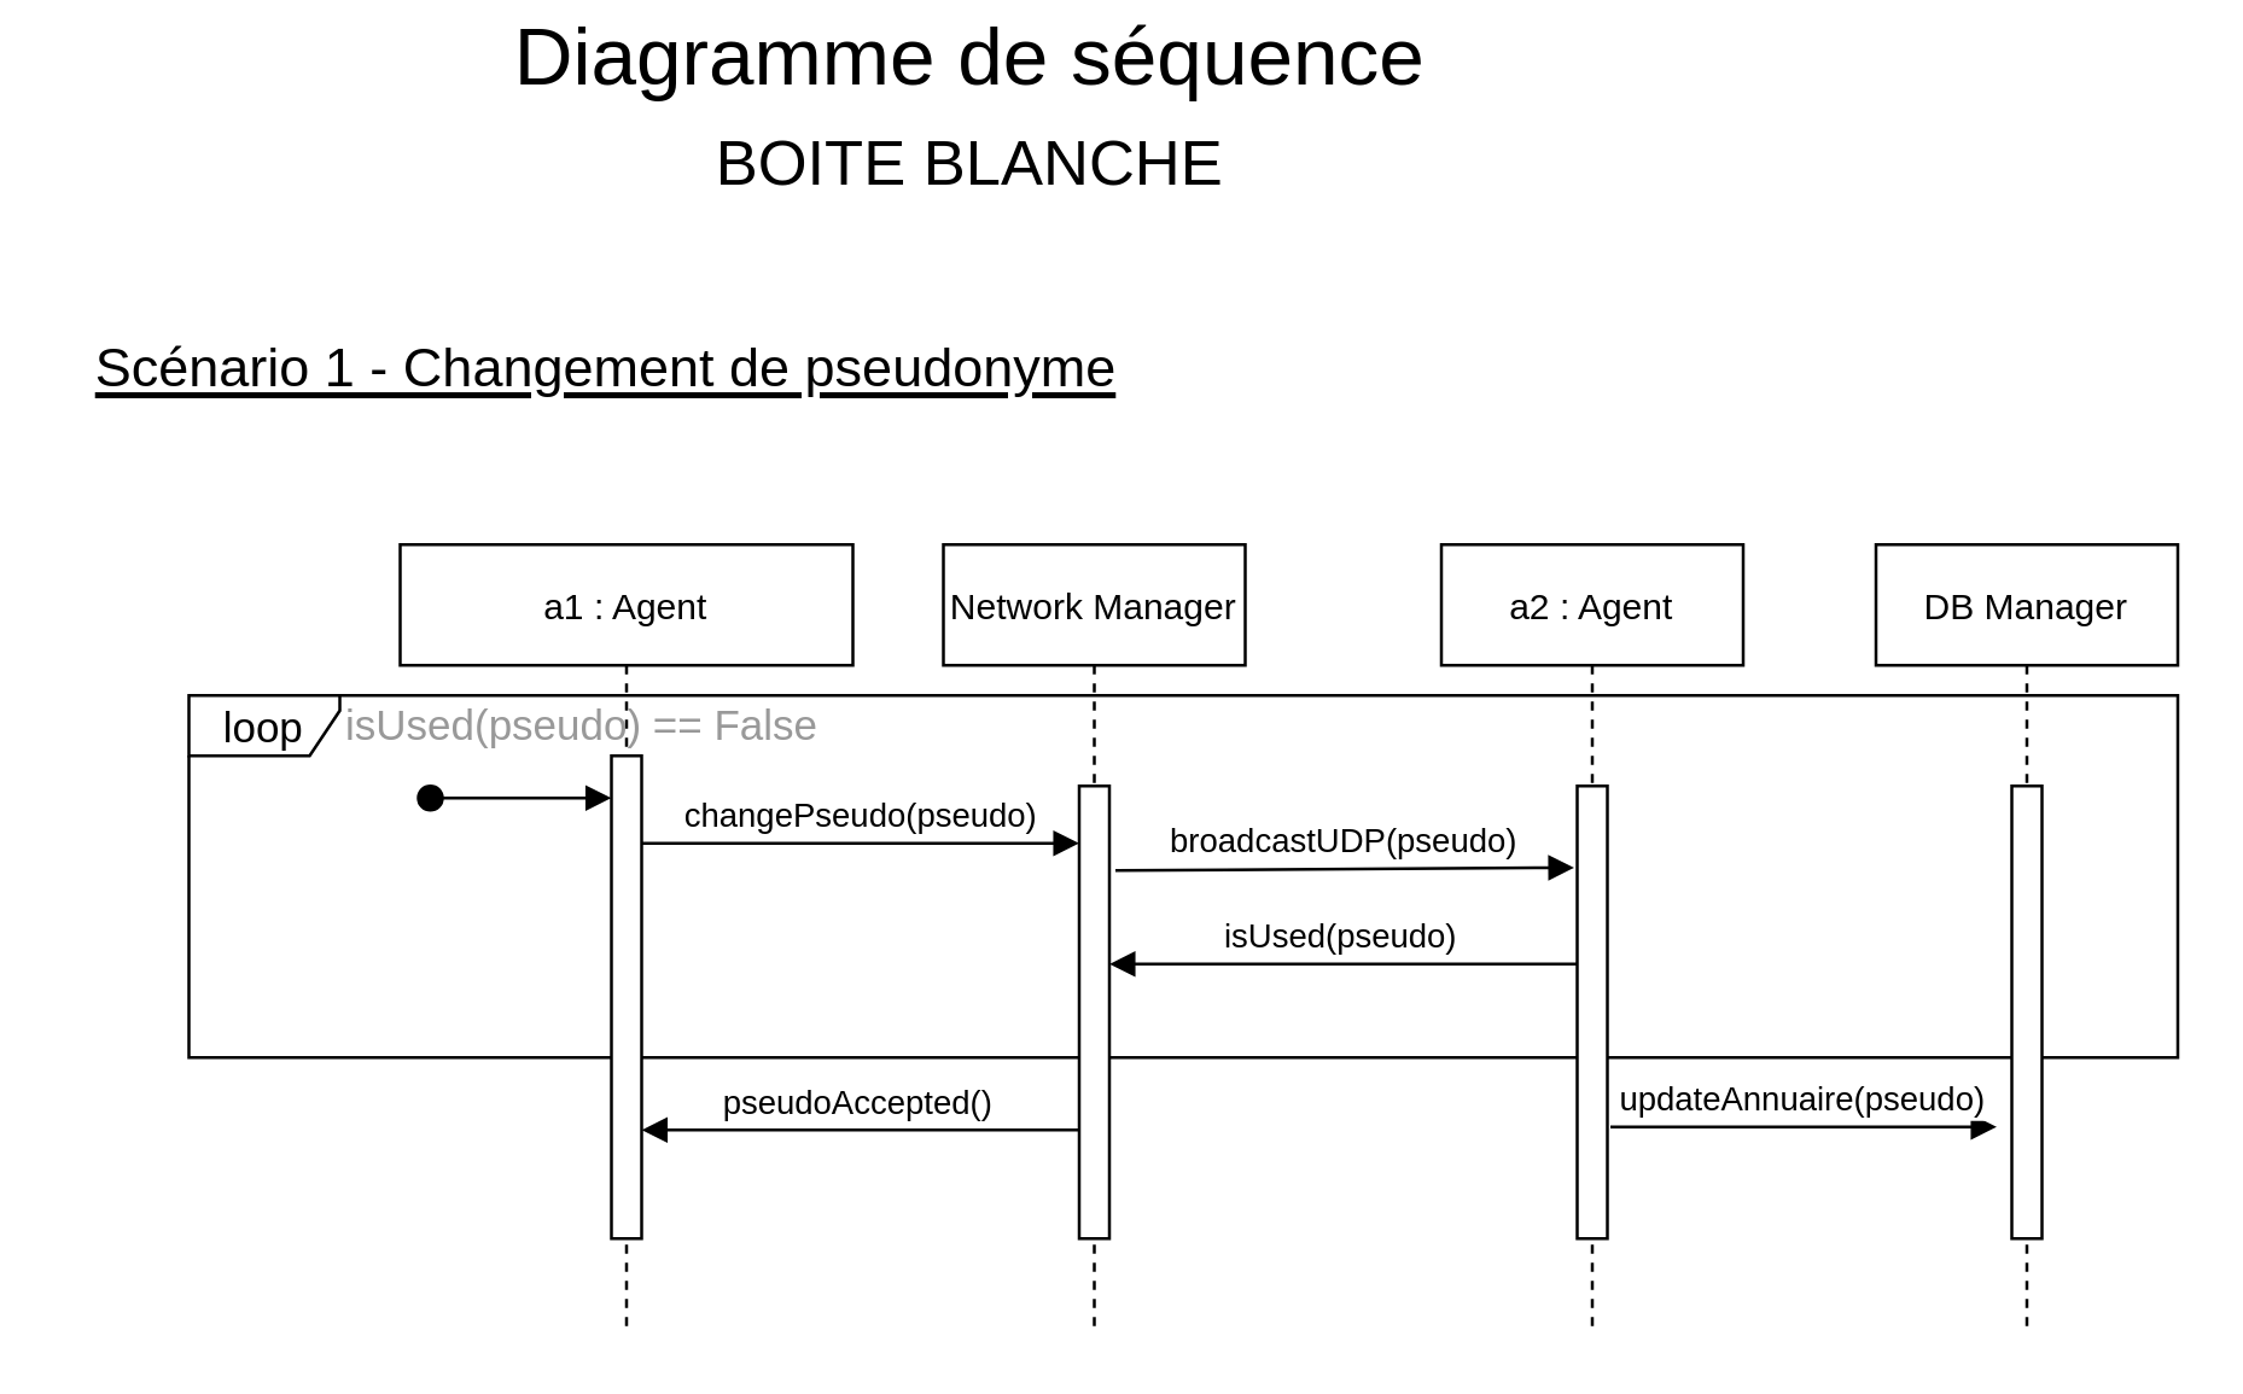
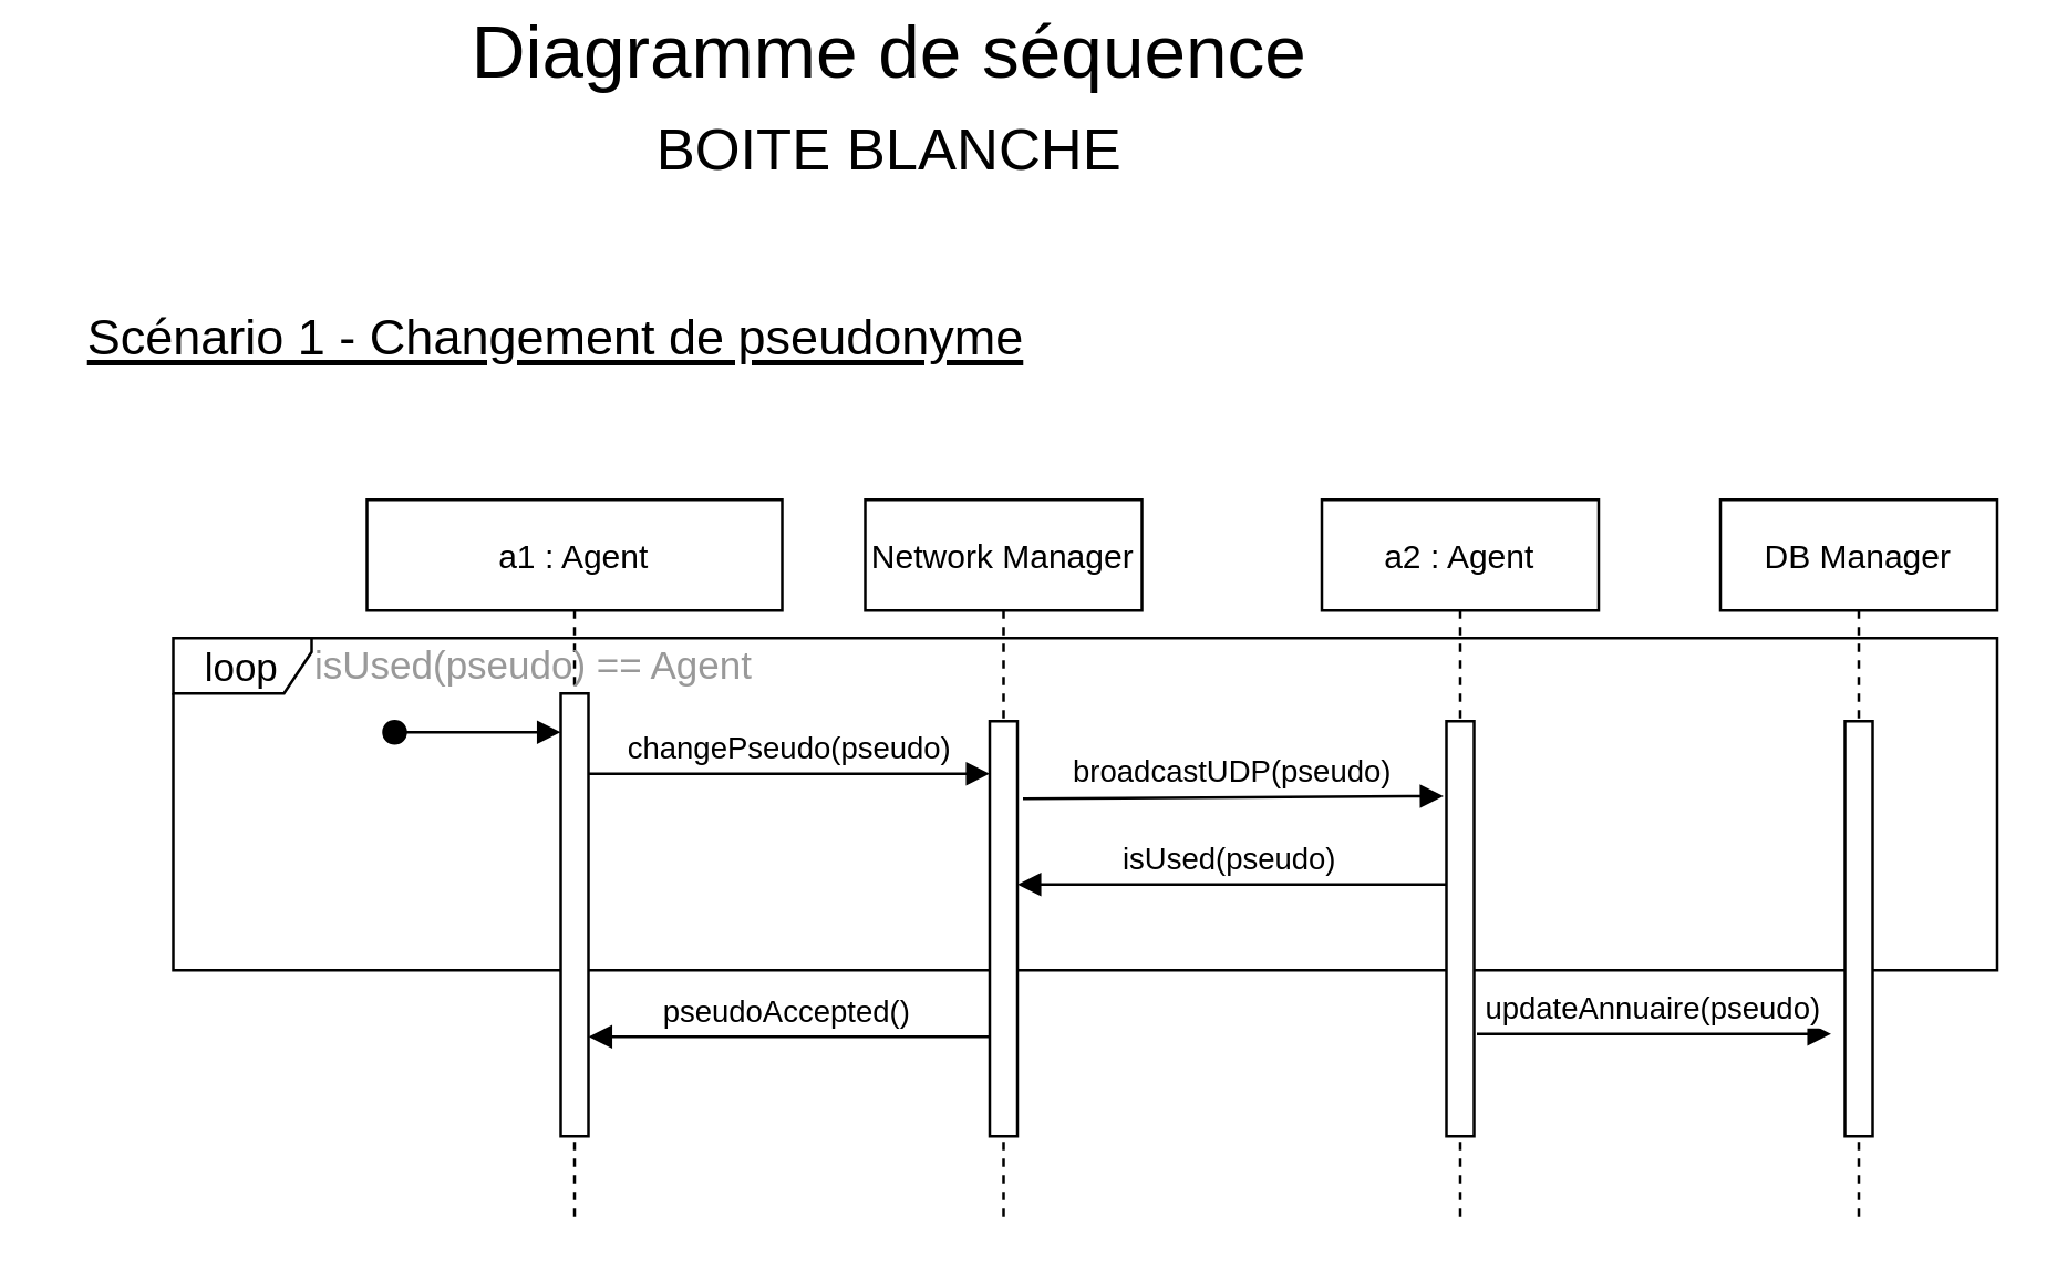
  <mxCell id="0" />
  <mxCell id="1" parent="0" />
  <mxCell id="2" value="&lt;font style=&quot;font-size: 14px;&quot;&gt;loop&lt;/font&gt;" style="shape=umlFrame;whiteSpace=wrap;html=1;fontSize=18;fillColor=none;width=50;height=20;" vertex="1" parent="1"><mxGeometry x="62" y="230" width="659" height="120" as="geometry" /></mxCell>
  <mxCell id="3" value="a1 : Agent" style="shape=umlLifeline;perimeter=lifelinePerimeter;container=1;collapsible=0;recursiveResize=0;rounded=0;shadow=0;strokeWidth=1;" vertex="1" parent="1"><mxGeometry x="132" y="180" width="150" height="260" as="geometry" /></mxCell>
  <mxCell id="4" value="" style="points=[];perimeter=orthogonalPerimeter;rounded=0;shadow=0;strokeWidth=1;" vertex="1" parent="3"><mxGeometry x="70" y="70" width="10" height="160" as="geometry" /></mxCell>
  <mxCell id="5" value="" style="verticalAlign=bottom;startArrow=oval;endArrow=block;startSize=8;shadow=0;strokeWidth=1;" edge="1" parent="3"><mxGeometry relative="1" as="geometry"><mxPoint x="10" y="84" as="sourcePoint" /><mxPoint x="70" y="84" as="targetPoint" /></mxGeometry></mxCell>
- <mxCell id="6" value="&lt;font color=&quot;#999999&quot;&gt;isUsed(pseudo) == False&lt;/font&gt;" style="text;html=1;align=center;verticalAlign=middle;resizable=0;points=[];autosize=1;strokeColor=none;fillColor=none;fontSize=14;" vertex="1" parent="3"><mxGeometry x="-30" y="45" width="180" height="30" as="geometry" /></mxCell>
+ <mxCell id="6" value="&lt;font color=&quot;#999999&quot;&gt;isUsed(pseudo) == Agent&lt;/font&gt;" style="text;html=1;align=center;verticalAlign=middle;resizable=0;points=[];autosize=1;strokeColor=none;fillColor=none;fontSize=14;" vertex="1" parent="3"><mxGeometry x="-30" y="45" width="180" height="30" as="geometry" /></mxCell>
  <mxCell id="7" value="Network Manager" style="shape=umlLifeline;perimeter=lifelinePerimeter;container=1;collapsible=0;recursiveResize=0;rounded=0;shadow=0;strokeWidth=1;" vertex="1" parent="1"><mxGeometry x="312" y="180" width="100" height="260" as="geometry" /></mxCell>
  <mxCell id="8" value="" style="points=[];perimeter=orthogonalPerimeter;rounded=0;shadow=0;strokeWidth=1;" vertex="1" parent="7"><mxGeometry x="45" y="80" width="10" height="150" as="geometry" /></mxCell>
  <mxCell id="9" value="changePseudo(pseudo)" style="verticalAlign=bottom;endArrow=block;entryX=0;entryY=0;shadow=0;strokeWidth=1;" edge="1" parent="1"><mxGeometry relative="1" as="geometry"><mxPoint x="212" y="279" as="sourcePoint" /><mxPoint x="357" y="279" as="targetPoint" /></mxGeometry></mxCell>
  <mxCell id="10" value="broadcastUDP(pseudo)" style="verticalAlign=bottom;endArrow=block;shadow=0;strokeWidth=1;entryX=-0.1;entryY=0.147;entryDx=0;entryDy=0;entryPerimeter=0;" edge="1" parent="1"><mxGeometry relative="1" as="geometry"><mxPoint x="369" y="288" as="sourcePoint" /><mxPoint x="521" y="287.05" as="targetPoint" /></mxGeometry></mxCell>
  <mxCell id="11" value="a2 : Agent" style="shape=umlLifeline;perimeter=lifelinePerimeter;container=1;collapsible=0;recursiveResize=0;rounded=0;shadow=0;strokeWidth=1;" vertex="1" parent="1"><mxGeometry x="477" y="180" width="100" height="260" as="geometry" /></mxCell>
  <mxCell id="12" value="" style="points=[];perimeter=orthogonalPerimeter;rounded=0;shadow=0;strokeWidth=1;" vertex="1" parent="11"><mxGeometry x="45" y="80" width="10" height="150" as="geometry" /></mxCell>
  <mxCell id="13" value="&lt;div style=&quot;font-size: 27px;&quot;&gt;&lt;font style=&quot;font-size: 27px;&quot;&gt;&lt;span style=&quot;&quot;&gt;Diagramme de séquence&lt;/span&gt; &lt;br&gt;&lt;/font&gt;&lt;/div&gt;&lt;div style=&quot;font-size: 27px;&quot;&gt;&lt;font style=&quot;font-size: 21px;&quot;&gt;BOITE BLANCHE&lt;/font&gt;&lt;/div&gt;" style="text;html=1;strokeColor=none;fillColor=none;align=center;verticalAlign=middle;whiteSpace=wrap;rounded=0;" vertex="1" parent="1"><mxGeometry x="91" y="20" width="460" height="30" as="geometry" /></mxCell>
  <mxCell id="14" value="isUsed(pseudo)" style="verticalAlign=bottom;endArrow=block;shadow=0;strokeWidth=1;" edge="1" parent="1"><mxGeometry relative="1" as="geometry"><mxPoint x="522" y="319" as="sourcePoint" /><mxPoint x="367" y="319" as="targetPoint" /></mxGeometry></mxCell>
  <mxCell id="15" value="pseudoAccepted()" style="verticalAlign=bottom;endArrow=block;shadow=0;strokeWidth=1;exitX=0;exitY=0.705;exitDx=0;exitDy=0;exitPerimeter=0;" edge="1" parent="1"><mxGeometry relative="1" as="geometry"><mxPoint x="357" y="374" as="sourcePoint" /><mxPoint x="212" y="374" as="targetPoint" /></mxGeometry></mxCell>
  <mxCell id="16" value="&lt;u&gt;&lt;font style=&quot;font-size: 18px;&quot;&gt;Scénario 1 - Changement de pseudonyme&lt;br&gt;&lt;/font&gt;&lt;/u&gt;" style="text;html=1;align=center;verticalAlign=middle;resizable=0;points=[];autosize=1;strokeColor=none;fillColor=none;fontSize=21;" vertex="1" parent="1"><mxGeometry x="20" y="100" width="360" height="40" as="geometry" /></mxCell>
  <mxCell id="17" value="DB Manager" style="shape=umlLifeline;perimeter=lifelinePerimeter;container=1;collapsible=0;recursiveResize=0;rounded=0;shadow=0;strokeWidth=1;" vertex="1" parent="1"><mxGeometry x="621" y="180" width="100" height="260" as="geometry" /></mxCell>
  <mxCell id="18" value="" style="points=[];perimeter=orthogonalPerimeter;rounded=0;shadow=0;strokeWidth=1;" vertex="1" parent="17"><mxGeometry x="45" y="80" width="10" height="150" as="geometry" /></mxCell>
  <mxCell id="19" value="updateAnnuaire(pseudo)" style="verticalAlign=bottom;endArrow=block;shadow=0;strokeWidth=1;exitX=1.1;exitY=0.753;exitDx=0;exitDy=0;exitPerimeter=0;" edge="1" parent="1" source="12"><mxGeometry relative="1" as="geometry"><mxPoint x="541" y="380" as="sourcePoint" /><mxPoint x="661" y="373" as="targetPoint" /></mxGeometry></mxCell>
